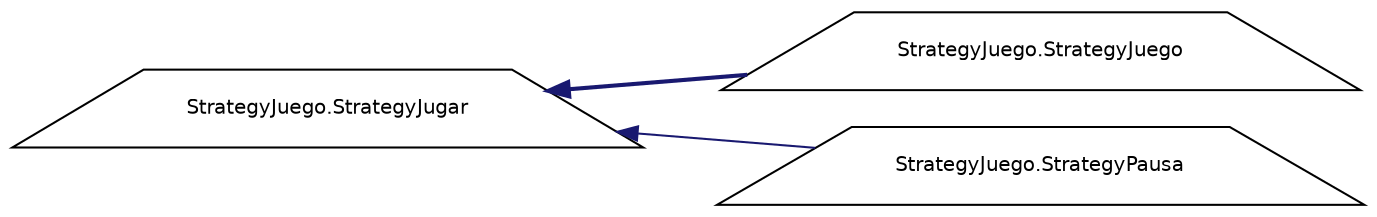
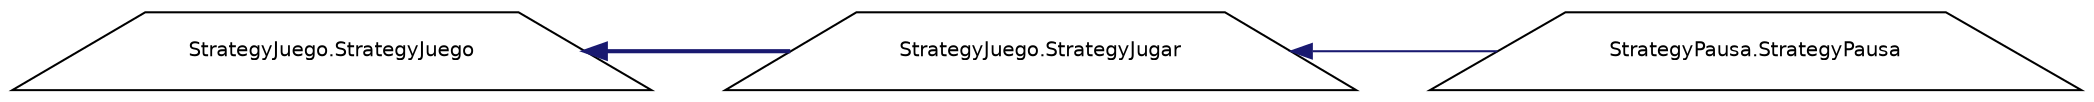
  digraph {
    rankdir=LR
    node [color=black fillcolor=white fontname=Helvetica fontsize=10 shape=trapezium style=filled]
    edge [color=midnightblue dir=back fontname=Helvetica fontsize=10 labelfontname=Helvetica labelfontsize=10]
    n1 [height=0.2 label="StrategyJuego.StrategyJuego" width=0.4]
    n2 [height=0.2 label="StrategyJuego.StrategyJugar" width=0.4]
-   n3 [height=0.2 label="StrategyJuego.StrategyPausa" width=0.4]
-   n2 -> n1 [style=bold]
+   n3 [height=0.2 label="StrategyPausa.StrategyPausa" width=0.4]
+   n1 -> n2 [style=bold]
    n2 -> n3 [style=solid]
  }
